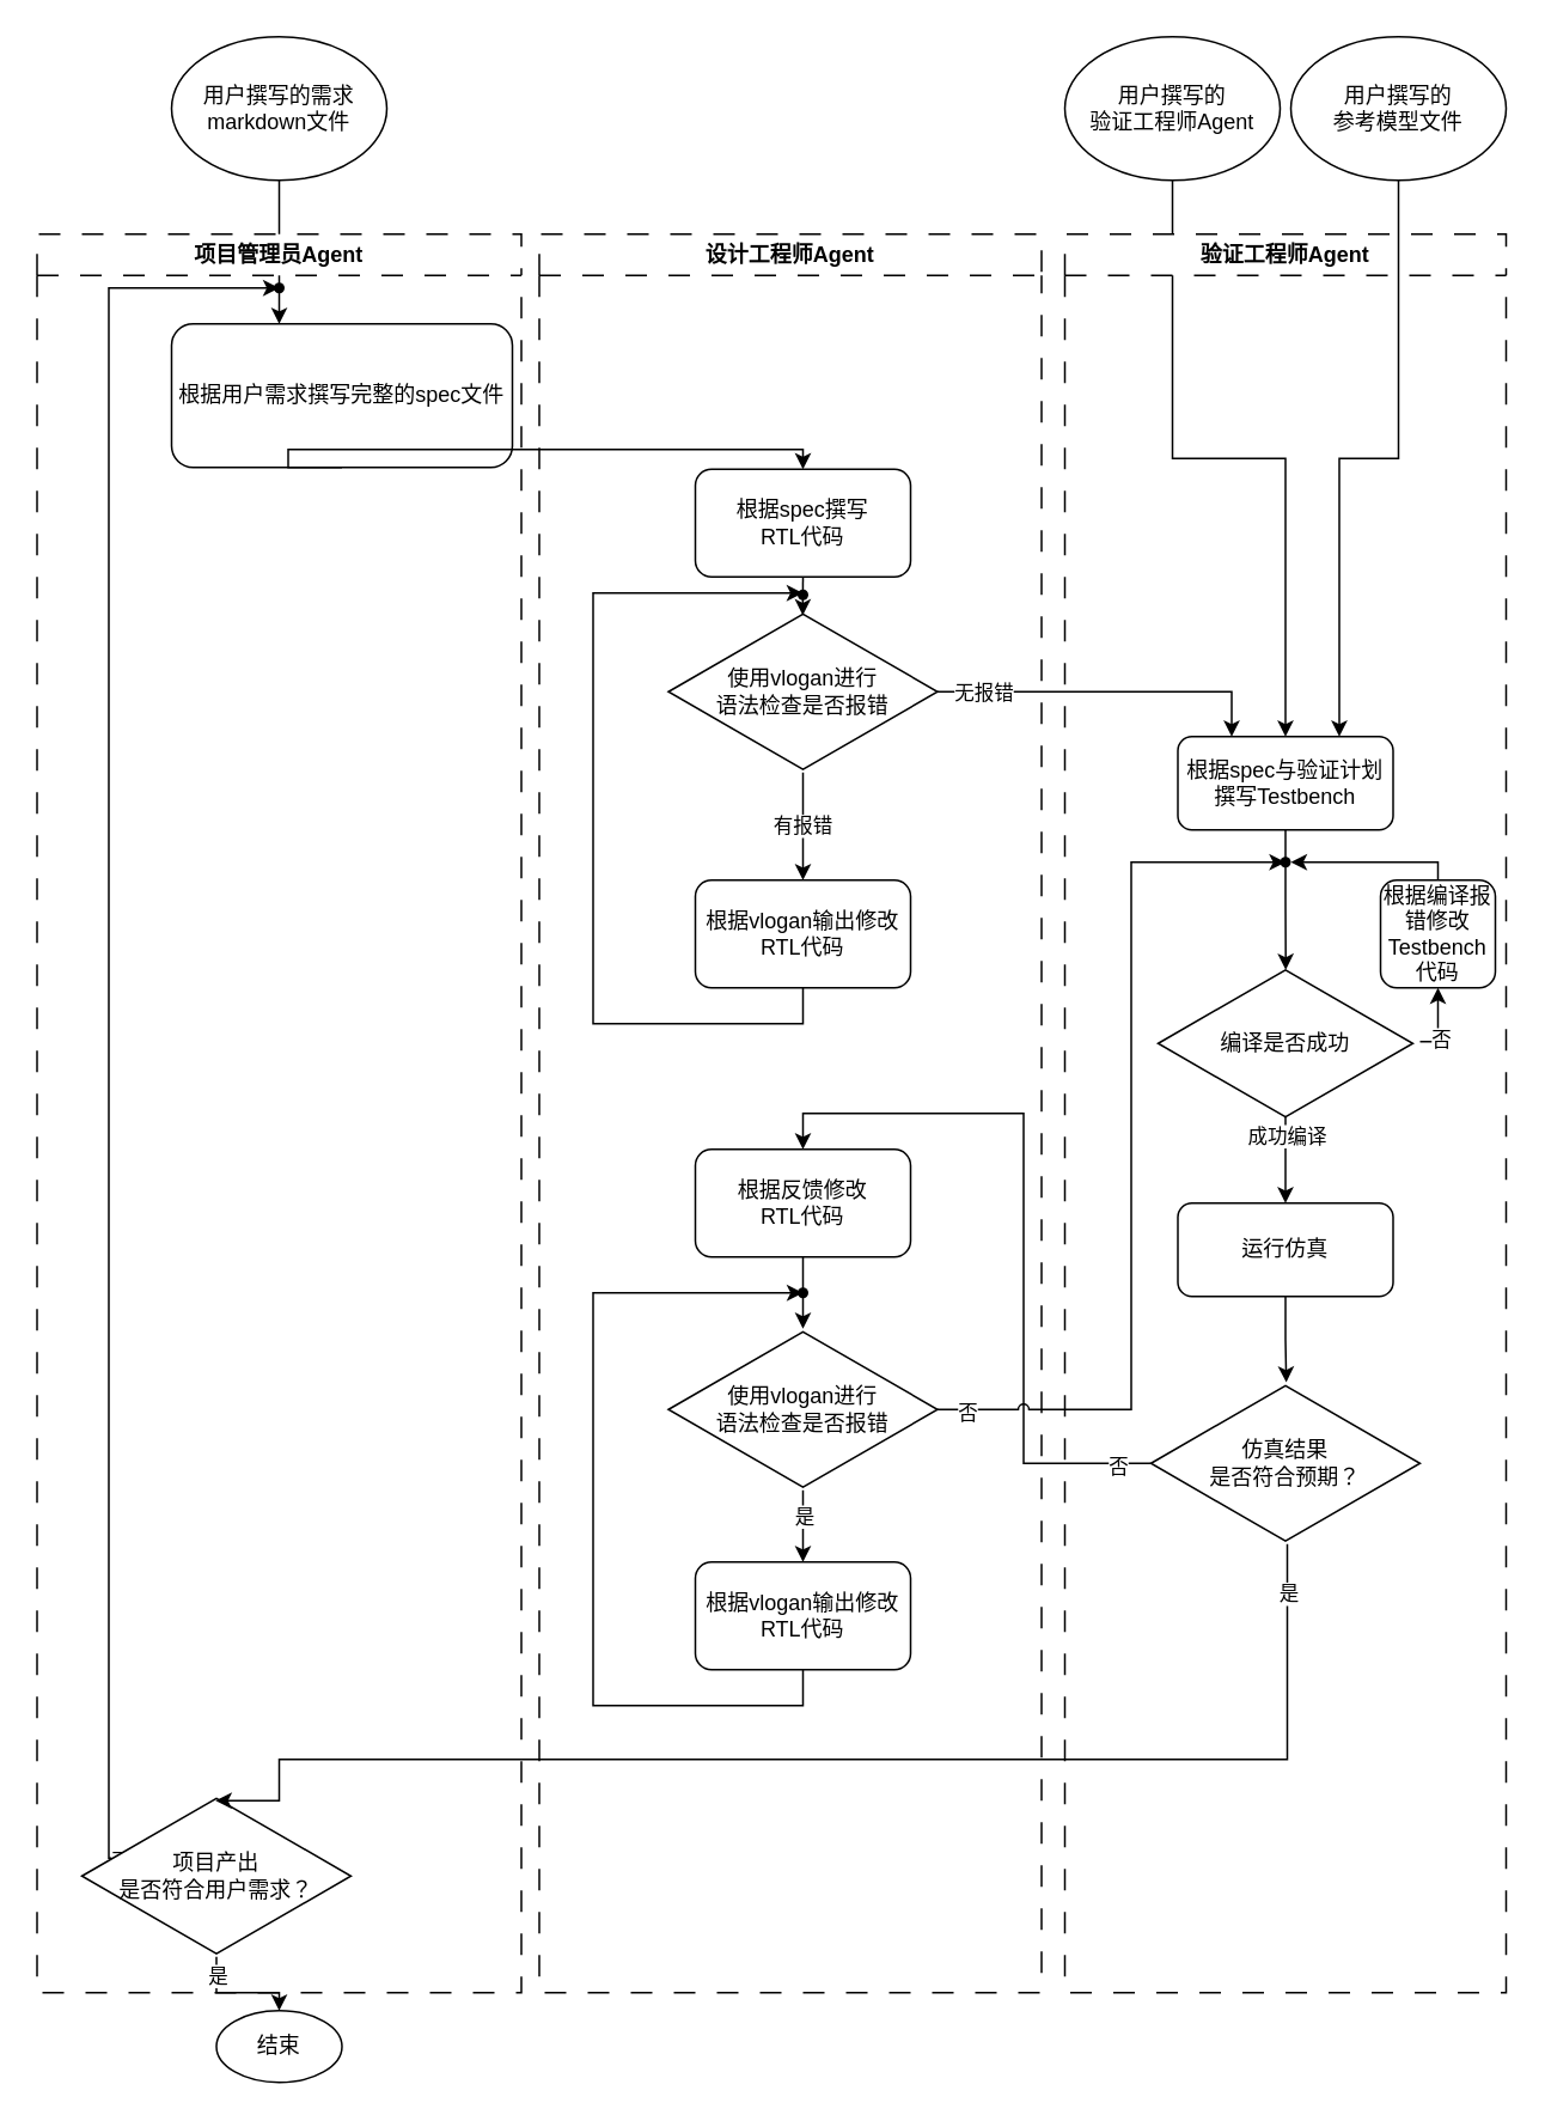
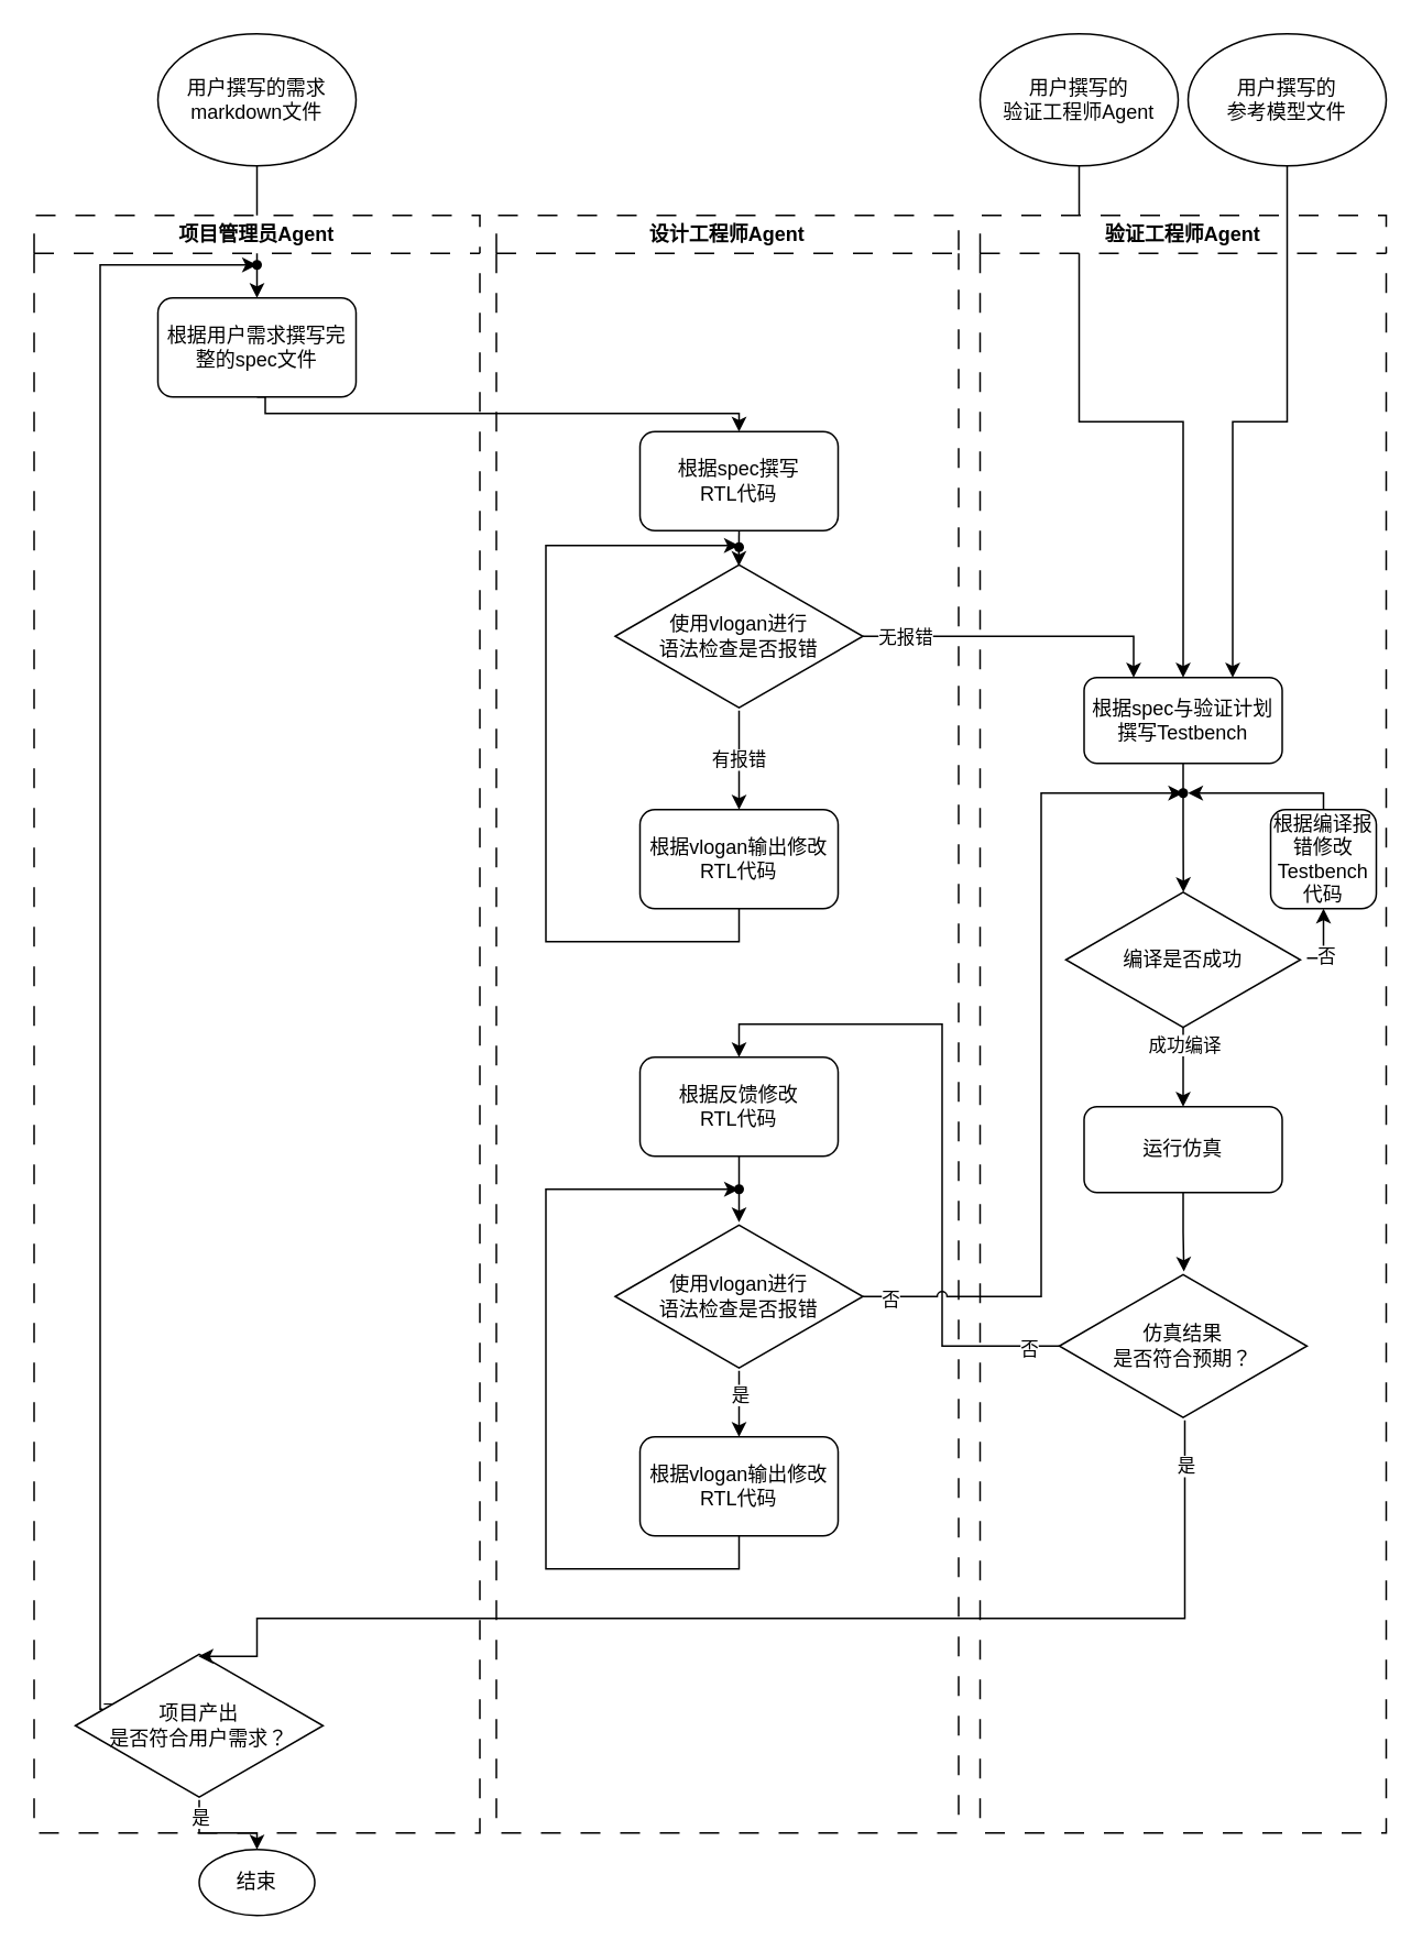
  <mxCell id="0" />
  <mxCell id="1" parent="0" />
  <mxCell id="2" style="edgeStyle=orthogonalEdgeStyle;rounded=0;orthogonalLoop=1;jettySize=auto;html=1;entryX=0.5;entryY=0;entryDx=0;entryDy=0;" parent="1" source="53" target="28" edge="1"><mxGeometry relative="1" as="geometry" /></mxCell>
  <mxCell id="3" value="" style="edgeStyle=orthogonalEdgeStyle;rounded=0;orthogonalLoop=1;jettySize=auto;html=1;exitX=0.5;exitY=1;exitDx=0;exitDy=0;" parent="1" source="4" target="6" edge="1"><mxGeometry relative="1" as="geometry"><Array as="points"><mxPoint x="155" y="110" /><mxPoint x="155" y="110" /></Array></mxGeometry></mxCell>
  <mxCell id="4" value="用户撰写的需求markdown文件" style="ellipse;whiteSpace=wrap;html=1;" parent="1" vertex="1"><mxGeometry x="95" y="20" width="120" height="80" as="geometry" /></mxCell>
  <mxCell id="5" value="项目管理员Agent" style="swimlane;whiteSpace=wrap;html=1;dashed=1;dashPattern=12 12;" parent="1" vertex="1"><mxGeometry y="130" width="270" height="980" as="geometry" x="20"><mxRectangle y="90" width="120" height="30" as="alternateBounds" /></mxGeometry></mxCell>
- <mxCell id="6" value="根据用户需求撰写完整的spec文件" style="rounded=1;whiteSpace=wrap;html=1;" parent="5" vertex="1"><mxGeometry x="75" y="50" width="190" height="80" as="geometry" /></mxCell>
+ <mxCell id="6" value="根据用户需求撰写完整的spec文件" style="rounded=1;whiteSpace=wrap;html=1;" parent="5" vertex="1"><mxGeometry x="75" y="50" width="120" height="60" as="geometry" /></mxCell>
  <mxCell id="7" style="edgeStyle=orthogonalEdgeStyle;rounded=0;orthogonalLoop=1;jettySize=auto;html=1;" parent="5" target="10" edge="1"><mxGeometry relative="1" as="geometry"><mxPoint x="60" y="904.99" as="sourcePoint" /><mxPoint x="105" y="39.99" as="targetPoint" /><Array as="points"><mxPoint x="40" y="905" /><mxPoint x="40" y="30" /></Array></mxGeometry></mxCell>
  <mxCell id="8" value="否" style="edgeLabel;html=1;align=center;verticalAlign=middle;resizable=0;points=[];" parent="7" vertex="1" connectable="0"><mxGeometry x="-0.972" y="2" relative="1" as="geometry"><mxPoint as="offset" /></mxGeometry></mxCell>
  <mxCell id="9" value="项目产出&lt;div&gt;是否符合用户需求？&lt;/div&gt;" style="html=1;whiteSpace=wrap;aspect=fixed;shape=isoRectangle;" parent="5" vertex="1"><mxGeometry x="25" y="870" width="150" height="90" as="geometry" /></mxCell>
  <mxCell id="10" value="" style="shape=waypoint;sketch=0;fillStyle=solid;size=6;pointerEvents=1;points=[];fillColor=none;resizable=0;rotatable=0;perimeter=centerPerimeter;snapToPoint=1;" parent="5" vertex="1"><mxGeometry x="125" y="20" width="20" height="20" as="geometry" /></mxCell>
  <mxCell id="11" value="设计工程师Agent" style="swimlane;whiteSpace=wrap;html=1;dashed=1;dashPattern=12 12;" parent="1" vertex="1"><mxGeometry x="300" y="130" width="280" height="980" as="geometry"><mxRectangle y="90" width="120" height="30" as="alternateBounds" /></mxGeometry></mxCell>
  <mxCell id="12" value="根据spec撰写&lt;div&gt;RTL代码&lt;/div&gt;" style="rounded=1;whiteSpace=wrap;html=1;" parent="11" vertex="1"><mxGeometry x="87" y="131" width="120" height="60" as="geometry" /></mxCell>
  <mxCell id="13" value="有报错" style="edgeStyle=orthogonalEdgeStyle;rounded=0;orthogonalLoop=1;jettySize=auto;html=1;" parent="11" source="14" target="22" edge="1"><mxGeometry relative="1" as="geometry" /></mxCell>
  <mxCell id="14" value="使用vlogan&lt;span style=&quot;background-color: transparent; color: light-dark(rgb(0, 0, 0), rgb(255, 255, 255));&quot;&gt;进行&lt;/span&gt;&lt;div&gt;&lt;span style=&quot;background-color: transparent; color: light-dark(rgb(0, 0, 0), rgb(255, 255, 255));&quot;&gt;语法检查是否报错&lt;/span&gt;&lt;/div&gt;" style="html=1;whiteSpace=wrap;aspect=fixed;shape=isoRectangle;" parent="11" vertex="1"><mxGeometry x="72" y="210" width="150" height="90" as="geometry" /></mxCell>
  <mxCell id="15" style="edgeStyle=orthogonalEdgeStyle;rounded=0;orthogonalLoop=1;jettySize=auto;html=1;exitX=0.5;exitY=1;exitDx=0;exitDy=0;" parent="11" source="16" target="19" edge="1"><mxGeometry relative="1" as="geometry" /></mxCell>
  <mxCell id="16" value="根据反馈修改&lt;div&gt;RTL代码&lt;/div&gt;" style="rounded=1;whiteSpace=wrap;html=1;" parent="11" vertex="1"><mxGeometry x="87" y="510" width="120" height="60" as="geometry" /></mxCell>
  <mxCell id="17" style="edgeStyle=orthogonalEdgeStyle;rounded=0;orthogonalLoop=1;jettySize=auto;html=1;entryX=0.5;entryY=0;entryDx=0;entryDy=0;" parent="11" source="19" target="24" edge="1"><mxGeometry relative="1" as="geometry" /></mxCell>
  <mxCell id="18" value="是" style="edgeLabel;html=1;align=center;verticalAlign=middle;resizable=0;points=[];" parent="17" vertex="1" connectable="0"><mxGeometry x="-0.284" y="2" relative="1" as="geometry"><mxPoint x="-2" as="offset" /></mxGeometry></mxCell>
  <mxCell id="19" value="使用vlogan&lt;span style=&quot;background-color: transparent; color: light-dark(rgb(0, 0, 0), rgb(255, 255, 255));&quot;&gt;进行&lt;/span&gt;&lt;div&gt;&lt;span style=&quot;background-color: transparent; color: light-dark(rgb(0, 0, 0), rgb(255, 255, 255));&quot;&gt;语法检查是否报错&lt;/span&gt;&lt;/div&gt;" style="html=1;whiteSpace=wrap;aspect=fixed;shape=isoRectangle;" parent="11" vertex="1"><mxGeometry x="72" y="610" width="150" height="90" as="geometry" /></mxCell>
  <mxCell id="20" style="edgeStyle=orthogonalEdgeStyle;rounded=0;orthogonalLoop=1;jettySize=auto;html=1;exitX=0.5;exitY=1;exitDx=0;exitDy=0;entryX=0.499;entryY=0.027;entryDx=0;entryDy=0;entryPerimeter=0;" parent="11" source="12" target="14" edge="1"><mxGeometry relative="1" as="geometry" /></mxCell>
  <mxCell id="21" style="edgeStyle=orthogonalEdgeStyle;rounded=0;orthogonalLoop=1;jettySize=auto;html=1;exitX=0.5;exitY=1;exitDx=0;exitDy=0;" parent="11" source="22" edge="1"><mxGeometry relative="1" as="geometry"><mxPoint x="146.917" y="200" as="targetPoint" /><Array as="points"><mxPoint x="147" y="440" /><mxPoint x="30" y="440" /><mxPoint x="30" y="200" /></Array></mxGeometry></mxCell>
  <mxCell id="22" value="根据vlogan输出修改RTL代码" style="rounded=1;whiteSpace=wrap;html=1;" parent="11" vertex="1"><mxGeometry x="87" y="360" width="120" height="60" as="geometry" /></mxCell>
  <mxCell id="23" style="edgeStyle=orthogonalEdgeStyle;rounded=0;orthogonalLoop=1;jettySize=auto;html=1;" parent="11" source="24" target="26" edge="1"><mxGeometry relative="1" as="geometry"><mxPoint x="147" y="590" as="targetPoint" /><Array as="points"><mxPoint x="147" y="820" /><mxPoint x="30" y="820" /><mxPoint x="30" y="590" /></Array></mxGeometry></mxCell>
  <mxCell id="24" value="根据vlogan输出修改RTL代码" style="rounded=1;whiteSpace=wrap;html=1;" parent="11" vertex="1"><mxGeometry x="87" y="740" width="120" height="60" as="geometry" /></mxCell>
  <mxCell id="25" value="" style="shape=waypoint;sketch=0;fillStyle=solid;size=6;pointerEvents=1;points=[];fillColor=none;resizable=0;rotatable=0;perimeter=centerPerimeter;snapToPoint=1;" parent="11" vertex="1"><mxGeometry x="137" y="191" width="20" height="20" as="geometry" /></mxCell>
  <mxCell id="26" value="" style="shape=waypoint;sketch=0;fillStyle=solid;size=6;pointerEvents=1;points=[];fillColor=none;resizable=0;rotatable=0;perimeter=centerPerimeter;snapToPoint=1;" parent="11" vertex="1"><mxGeometry x="137" y="580" width="20" height="20" as="geometry" /></mxCell>
  <mxCell id="27" value="验证工程师Agent" style="swimlane;whiteSpace=wrap;html=1;dashed=1;dashPattern=12 12;" parent="1" vertex="1"><mxGeometry x="593" y="130" width="246" height="980" as="geometry"><mxRectangle y="90" width="120" height="30" as="alternateBounds" /></mxGeometry></mxCell>
  <mxCell id="28" value="根据spec与验证计划撰写&lt;span style=&quot;background-color: transparent; color: light-dark(rgb(0, 0, 0), rgb(255, 255, 255));&quot;&gt;Testbench&lt;/span&gt;" style="rounded=1;whiteSpace=wrap;html=1;" parent="27" vertex="1"><mxGeometry x="63" y="280" width="120" height="52" as="geometry" /></mxCell>
  <mxCell id="29" style="edgeStyle=orthogonalEdgeStyle;rounded=0;orthogonalLoop=1;jettySize=auto;html=1;entryX=0.5;entryY=0;entryDx=0;entryDy=0;" parent="27" source="33" target="34" edge="1"><mxGeometry relative="1" as="geometry" /></mxCell>
  <mxCell id="30" value="成功编译" style="edgeLabel;html=1;align=center;verticalAlign=middle;resizable=0;points=[];" parent="29" vertex="1" connectable="0"><mxGeometry x="-0.578" relative="1" as="geometry"><mxPoint as="offset" /></mxGeometry></mxCell>
  <mxCell id="31" style="edgeStyle=orthogonalEdgeStyle;rounded=0;orthogonalLoop=1;jettySize=auto;html=1;entryX=0.5;entryY=1;entryDx=0;entryDy=0;" parent="27" source="33" target="39" edge="1"><mxGeometry relative="1" as="geometry"><Array as="points"><mxPoint x="208" y="450" /></Array></mxGeometry></mxCell>
  <mxCell id="32" value="否" style="edgeLabel;html=1;align=center;verticalAlign=middle;resizable=0;points=[];" parent="31" vertex="1" connectable="0"><mxGeometry x="-0.164" relative="1" as="geometry"><mxPoint x="1" y="5" as="offset" /></mxGeometry></mxCell>
  <mxCell id="33" value="编译是否成功" style="html=1;whiteSpace=wrap;aspect=fixed;shape=isoRectangle;" parent="27" vertex="1"><mxGeometry x="48" y="410" width="150" height="82" as="geometry" /></mxCell>
  <mxCell id="34" value="运行仿真" style="rounded=1;whiteSpace=wrap;html=1;" parent="27" vertex="1"><mxGeometry x="63" y="540" width="120" height="52" as="geometry" /></mxCell>
  <mxCell id="35" value="仿真结果&lt;div&gt;是否符合预期？&lt;/div&gt;" style="html=1;whiteSpace=wrap;aspect=fixed;shape=isoRectangle;" parent="27" vertex="1"><mxGeometry x="48" y="640" width="150" height="90" as="geometry" /></mxCell>
  <mxCell id="36" style="edgeStyle=orthogonalEdgeStyle;rounded=0;orthogonalLoop=1;jettySize=auto;html=1;exitX=0.5;exitY=1;exitDx=0;exitDy=0;entryX=0.501;entryY=0;entryDx=0;entryDy=0;entryPerimeter=0;" parent="27" source="28" target="33" edge="1"><mxGeometry relative="1" as="geometry" /></mxCell>
  <mxCell id="37" style="edgeStyle=orthogonalEdgeStyle;rounded=0;orthogonalLoop=1;jettySize=auto;html=1;exitX=0.5;exitY=1;exitDx=0;exitDy=0;entryX=0.503;entryY=-0.001;entryDx=0;entryDy=0;entryPerimeter=0;" parent="27" source="34" target="35" edge="1"><mxGeometry relative="1" as="geometry" /></mxCell>
  <mxCell id="38" style="edgeStyle=orthogonalEdgeStyle;rounded=0;orthogonalLoop=1;jettySize=auto;html=1;flowAnimation=0;shadow=0;" parent="27" source="39" edge="1"><mxGeometry relative="1" as="geometry"><mxPoint x="126" y="350" as="targetPoint" /><Array as="points"><mxPoint x="208" y="350" /></Array></mxGeometry></mxCell>
  <mxCell id="39" value="根据编译报错修改Testbench代码" style="rounded=1;whiteSpace=wrap;html=1;" parent="27" vertex="1"><mxGeometry x="176" y="360" width="64" height="60" as="geometry" /></mxCell>
  <mxCell id="40" value="" style="shape=waypoint;sketch=0;fillStyle=solid;size=6;pointerEvents=1;points=[];fillColor=none;resizable=0;rotatable=0;perimeter=centerPerimeter;snapToPoint=1;" parent="27" vertex="1"><mxGeometry x="113" y="340" width="20" height="20" as="geometry" /></mxCell>
  <mxCell id="41" style="edgeStyle=orthogonalEdgeStyle;rounded=0;orthogonalLoop=1;jettySize=auto;html=1;exitX=0.5;exitY=1;exitDx=0;exitDy=0;" parent="1" source="6" target="12" edge="1"><mxGeometry relative="1" as="geometry"><Array as="points"><mxPoint x="160" y="250" /><mxPoint x="447" y="250" /></Array></mxGeometry></mxCell>
  <mxCell id="42" value="" style="edgeStyle=orthogonalEdgeStyle;rounded=0;orthogonalLoop=1;jettySize=auto;html=1;entryX=0.25;entryY=0;entryDx=0;entryDy=0;" parent="1" source="14" target="28" edge="1"><mxGeometry relative="1" as="geometry" /></mxCell>
  <mxCell id="43" value="无报错" style="edgeLabel;html=1;align=center;verticalAlign=middle;resizable=0;points=[];" parent="42" vertex="1" connectable="0"><mxGeometry x="-0.831" y="1" relative="1" as="geometry"><mxPoint x="9" y="1" as="offset" /></mxGeometry></mxCell>
  <mxCell id="44" style="edgeStyle=orthogonalEdgeStyle;rounded=0;orthogonalLoop=1;jettySize=auto;html=1;entryX=0.5;entryY=0;entryDx=0;entryDy=0;" parent="1" source="35" target="16" edge="1"><mxGeometry relative="1" as="geometry"><Array as="points"><mxPoint x="570" y="815" /><mxPoint x="570" y="620" /><mxPoint x="447" y="620" /></Array></mxGeometry></mxCell>
  <mxCell id="45" value="否" style="edgeLabel;html=1;align=center;verticalAlign=middle;resizable=0;points=[];" parent="44" vertex="1" connectable="0"><mxGeometry x="-0.907" y="1" relative="1" as="geometry"><mxPoint as="offset" /></mxGeometry></mxCell>
  <mxCell id="46" style="edgeStyle=orthogonalEdgeStyle;rounded=0;orthogonalLoop=1;jettySize=auto;html=1;entryX=0.497;entryY=0.033;entryDx=0;entryDy=0;entryPerimeter=0;" parent="1" source="35" target="9" edge="1"><mxGeometry relative="1" as="geometry"><mxPoint x="430" y="1010" as="targetPoint" /><Array as="points"><mxPoint x="717" y="980" /><mxPoint x="155" y="980" /><mxPoint x="155" y="1003" /></Array></mxGeometry></mxCell>
  <mxCell id="47" value="是" style="edgeLabel;html=1;align=center;verticalAlign=middle;resizable=0;points=[];" parent="46" vertex="1" connectable="0"><mxGeometry x="-0.926" relative="1" as="geometry"><mxPoint as="offset" /></mxGeometry></mxCell>
  <mxCell id="48" value="结束" style="ellipse;whiteSpace=wrap;html=1;" parent="1" vertex="1"><mxGeometry x="120" y="1120" width="70" height="40" as="geometry" /></mxCell>
  <mxCell id="49" style="edgeStyle=orthogonalEdgeStyle;rounded=0;orthogonalLoop=1;jettySize=auto;html=1;" parent="1" source="9" target="48" edge="1"><mxGeometry relative="1" as="geometry" /></mxCell>
  <mxCell id="50" value="是" style="edgeLabel;html=1;align=center;verticalAlign=middle;resizable=0;points=[];" parent="49" vertex="1" connectable="0"><mxGeometry x="-0.706" relative="1" as="geometry"><mxPoint as="offset" /></mxGeometry></mxCell>
  <mxCell id="51" style="edgeStyle=orthogonalEdgeStyle;rounded=0;orthogonalLoop=1;jettySize=auto;html=1;jumpStyle=arc;" parent="1" source="19" target="40" edge="1"><mxGeometry relative="1" as="geometry"><mxPoint x="710" y="490" as="targetPoint" /><Array as="points"><mxPoint x="630" y="785" /><mxPoint x="630" y="480" /></Array></mxGeometry></mxCell>
  <mxCell id="52" value="否" style="edgeLabel;html=1;align=center;verticalAlign=middle;resizable=0;points=[];" parent="51" vertex="1" connectable="0"><mxGeometry x="-0.936" y="-1" relative="1" as="geometry"><mxPoint as="offset" /></mxGeometry></mxCell>
  <mxCell id="53" value="用户撰写的&lt;div&gt;验证工程师Agent&lt;/div&gt;" style="ellipse;whiteSpace=wrap;html=1;" parent="1" vertex="1"><mxGeometry x="593" y="20" width="120" height="80" as="geometry" /></mxCell>
  <mxCell id="54" style="edgeStyle=orthogonalEdgeStyle;rounded=0;orthogonalLoop=1;jettySize=auto;html=1;exitX=0.5;exitY=1;exitDx=0;exitDy=0;entryX=0.75;entryY=0;entryDx=0;entryDy=0;" edge="1" parent="1" source="55" target="28"><mxGeometry relative="1" as="geometry" /></mxCell>
  <mxCell id="55" value="用户撰写的&lt;div&gt;参考模型文件&lt;/div&gt;" style="ellipse;whiteSpace=wrap;html=1;" vertex="1" parent="1"><mxGeometry x="719" y="20" width="120" height="80" as="geometry" /></mxCell>
